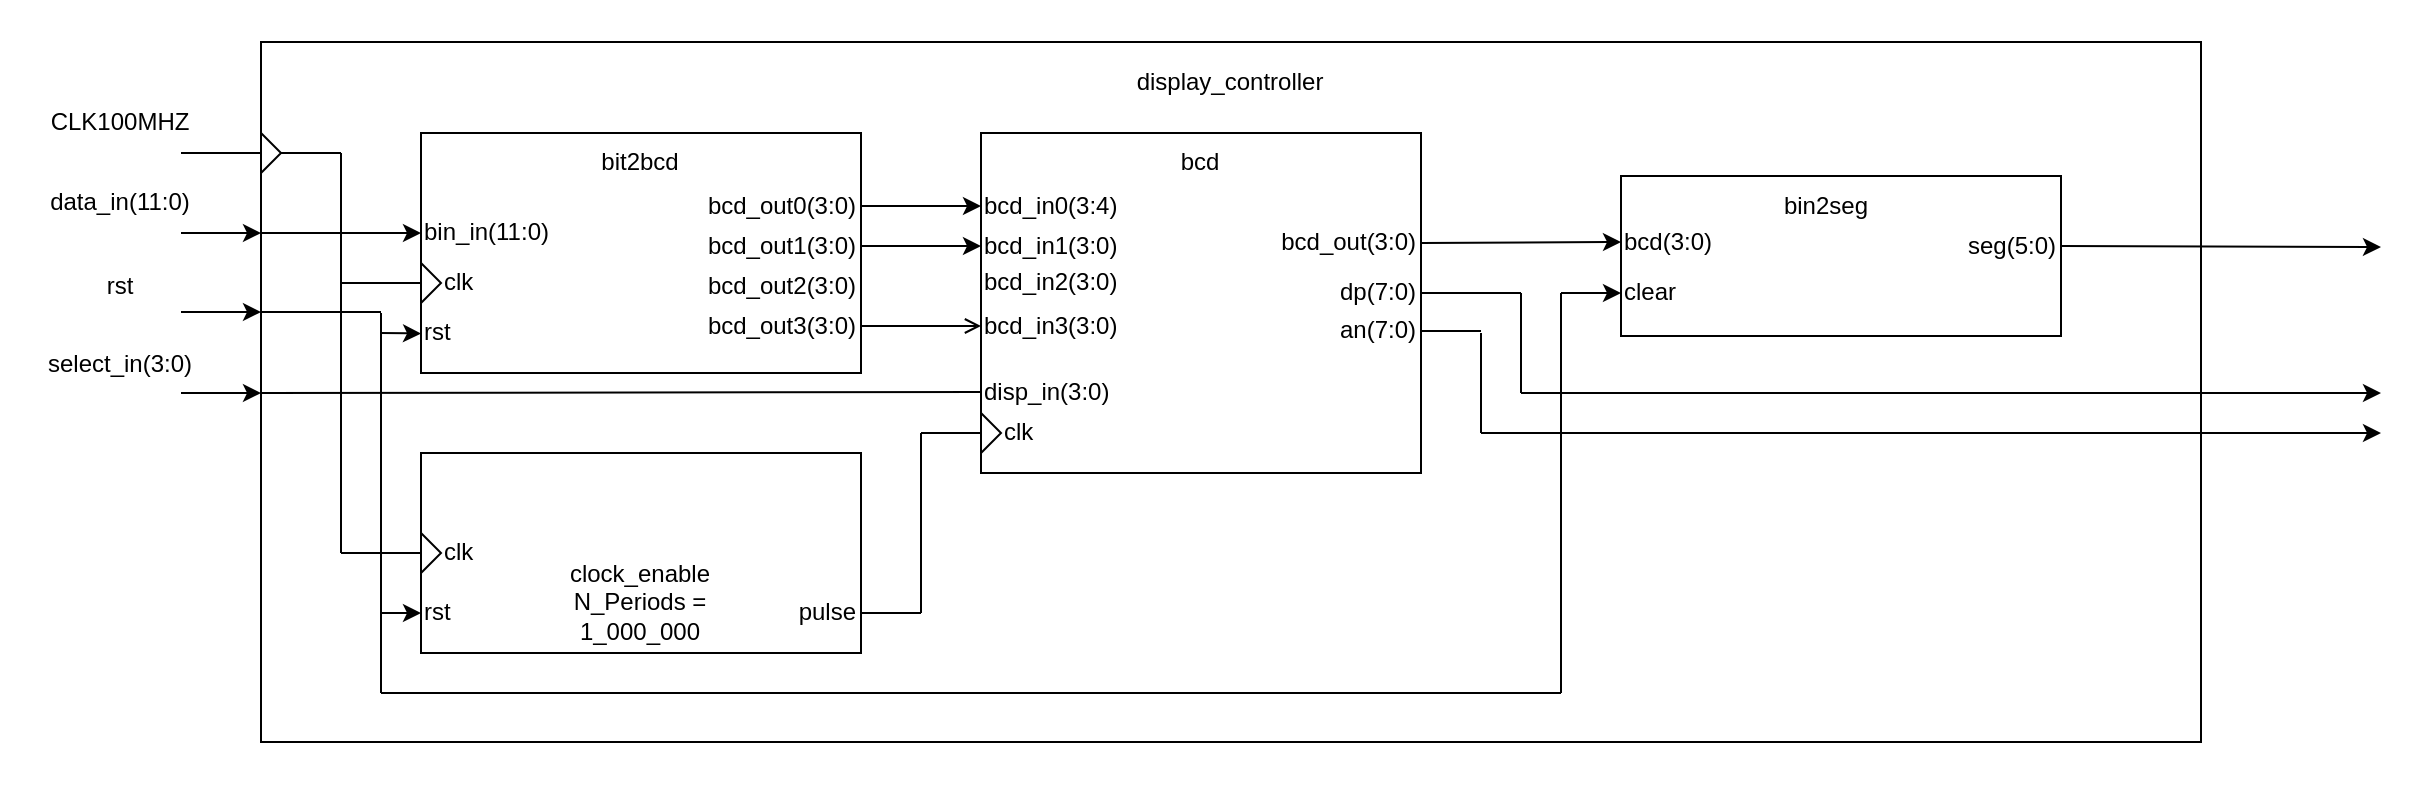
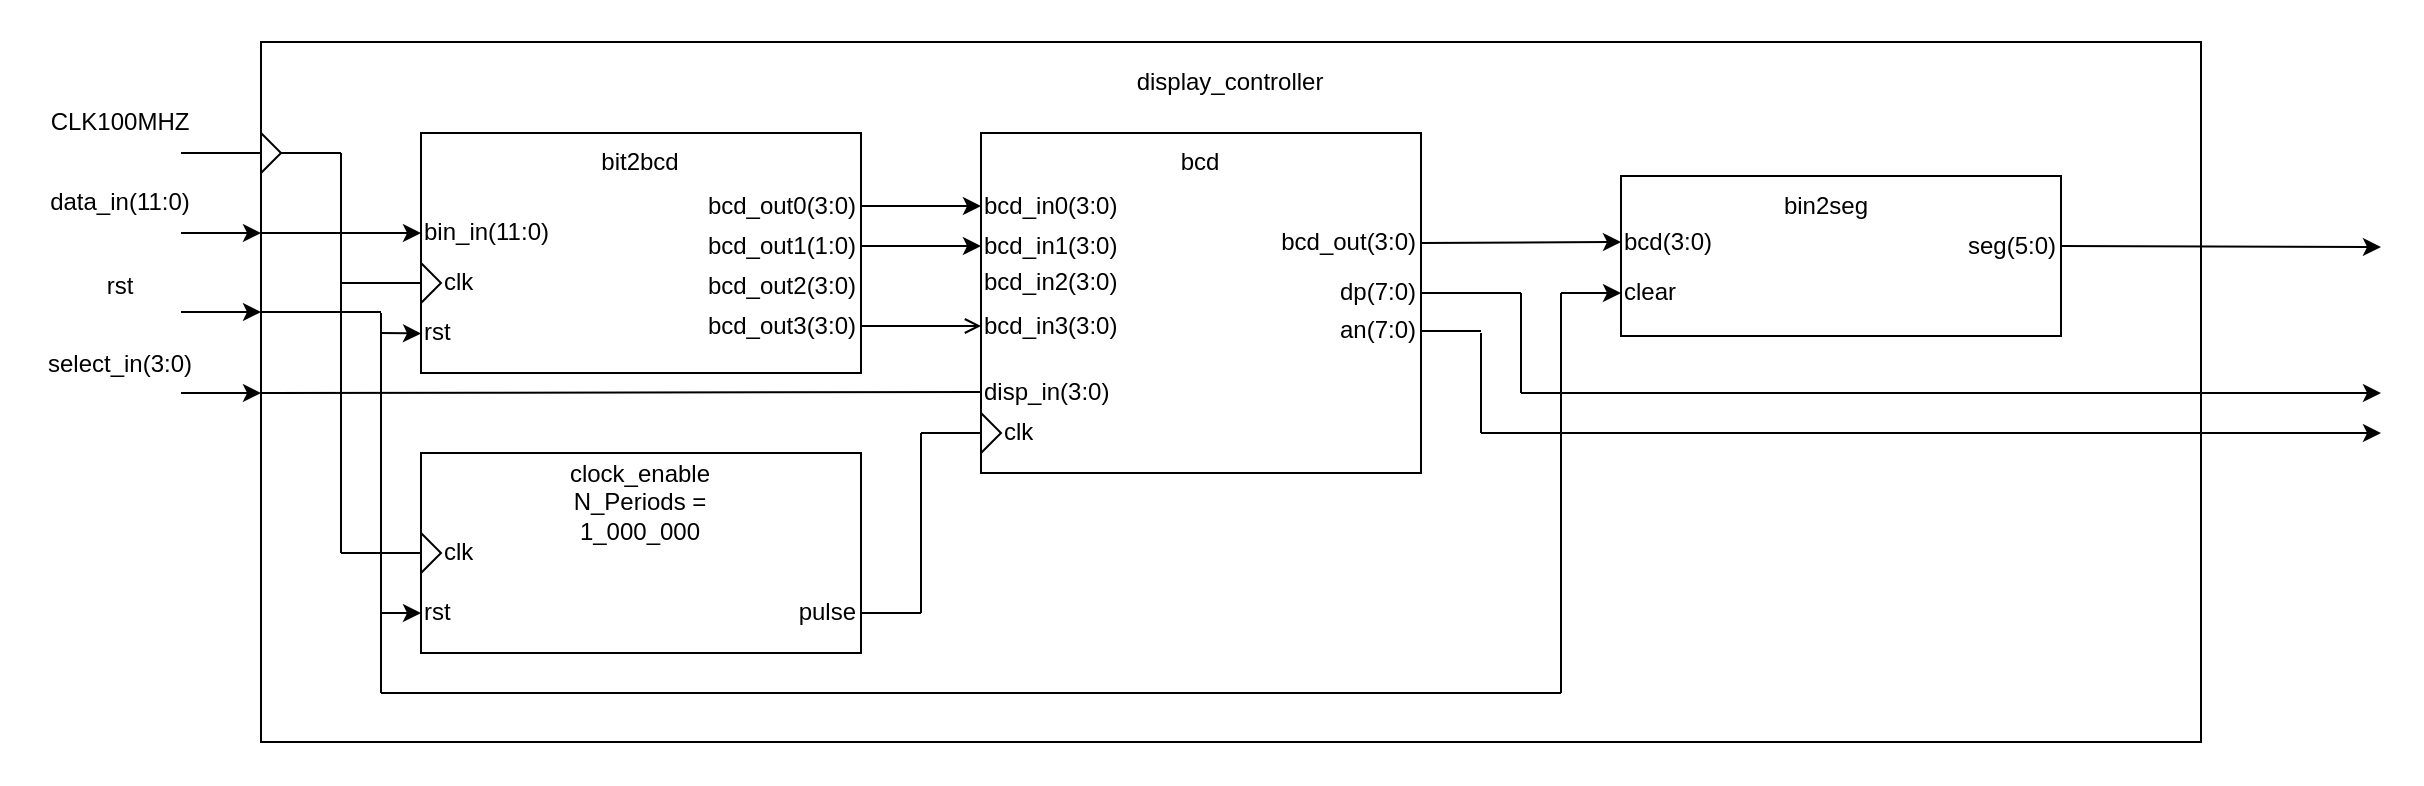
  <mxCell id="0" />
  <mxCell id="1" parent="0" />
  <mxCell id="2" value="" style="rounded=0;whiteSpace=wrap;html=1;" vertex="1" parent="1"><mxGeometry x="130" y="20.5" width="970" height="350" as="geometry" /></mxCell>
  <mxCell id="3" value="" style="endArrow=classic;html=1;rounded=0;" edge="1" parent="1"><mxGeometry width="50" height="50" relative="1" as="geometry"><mxPoint x="90" y="116" as="sourcePoint" /><mxPoint x="130" y="116" as="targetPoint" /><Array as="points"><mxPoint x="100" y="116" /></Array></mxGeometry></mxCell>
  <mxCell id="4" value="" style="endArrow=classic;html=1;rounded=0;" edge="1" parent="1"><mxGeometry width="50" height="50" relative="1" as="geometry"><mxPoint x="90" y="155.52" as="sourcePoint" /><mxPoint x="130" y="155.52" as="targetPoint" /></mxGeometry></mxCell>
  <mxCell id="5" value="" style="endArrow=none;html=1;rounded=0;" edge="1" parent="1"><mxGeometry width="50" height="50" relative="1" as="geometry"><mxPoint x="90" y="76" as="sourcePoint" /><mxPoint x="130" y="76" as="targetPoint" /></mxGeometry></mxCell>
  <mxCell id="6" value="" style="triangle;whiteSpace=wrap;html=1;" vertex="1" parent="1"><mxGeometry x="130" y="66" width="10" height="20" as="geometry" /></mxCell>
  <mxCell id="7" value="CLK100MHZ" style="text;html=1;align=center;verticalAlign=middle;whiteSpace=wrap;rounded=0;" vertex="1" parent="1"><mxGeometry x="30" y="46" width="60" height="30" as="geometry" /></mxCell>
  <mxCell id="8" value="data_in(11:0)" style="text;html=1;align=center;verticalAlign=middle;whiteSpace=wrap;rounded=0;" vertex="1" parent="1"><mxGeometry x="20" y="86" width="80" height="30" as="geometry" /></mxCell>
  <mxCell id="9" value="select_in(3:0)" style="text;html=1;align=center;verticalAlign=middle;whiteSpace=wrap;rounded=0;" vertex="1" parent="1"><mxGeometry x="30" y="167" width="60" height="30" as="geometry" /></mxCell>
  <mxCell id="10" value="" style="endArrow=classic;html=1;rounded=0;" edge="1" parent="1"><mxGeometry width="50" height="50" relative="1" as="geometry"><mxPoint x="90" y="196" as="sourcePoint" /><mxPoint x="130" y="196" as="targetPoint" /></mxGeometry></mxCell>
  <mxCell id="11" value="rst" style="text;html=1;align=center;verticalAlign=middle;whiteSpace=wrap;rounded=0;" vertex="1" parent="1"><mxGeometry x="30" y="127.5" width="60" height="30" as="geometry" /></mxCell>
  <mxCell id="12" value="" style="rounded=0;whiteSpace=wrap;html=1;" vertex="1" parent="1"><mxGeometry x="810" y="87.5" width="220" height="80" as="geometry" /></mxCell>
  <mxCell id="13" value="bin2seg" style="text;html=1;align=center;verticalAlign=middle;whiteSpace=wrap;rounded=0;" vertex="1" parent="1"><mxGeometry x="882.5" y="87.5" width="60" height="30" as="geometry" /></mxCell>
  <mxCell id="14" value="clear" style="text;html=1;align=left;verticalAlign=middle;whiteSpace=wrap;rounded=0;" vertex="1" parent="1"><mxGeometry x="810" y="131" width="60" height="30" as="geometry" /></mxCell>
  <mxCell id="15" value="bcd(3:0)" style="text;html=1;align=left;verticalAlign=middle;whiteSpace=wrap;rounded=0;" vertex="1" parent="1"><mxGeometry x="810" y="104.5" width="60" height="32" as="geometry" /></mxCell>
  <mxCell id="16" value="seg(5:0)" style="text;html=1;align=right;verticalAlign=middle;whiteSpace=wrap;rounded=0;" vertex="1" parent="1"><mxGeometry x="970" y="107.5" width="60" height="30" as="geometry" /></mxCell>
  <mxCell id="17" value="" style="rounded=0;whiteSpace=wrap;html=1;" vertex="1" parent="1"><mxGeometry x="210" y="66" width="220" height="120" as="geometry" /></mxCell>
  <mxCell id="18" value="bit2bcd" style="text;html=1;align=center;verticalAlign=middle;whiteSpace=wrap;rounded=0;" vertex="1" parent="1"><mxGeometry x="290" y="66" width="60" height="30" as="geometry" /></mxCell>
  <mxCell id="19" value="bin_in(11:0)" style="text;html=1;align=left;verticalAlign=middle;whiteSpace=wrap;rounded=0;" vertex="1" parent="1"><mxGeometry x="210" y="97.5" width="60" height="37" as="geometry" /></mxCell>
  <mxCell id="20" value="bcd_out0(3:0)" style="text;html=1;align=right;verticalAlign=middle;whiteSpace=wrap;rounded=0;" vertex="1" parent="1"><mxGeometry x="370" y="87.5" width="60" height="30" as="geometry" /></mxCell>
- <mxCell id="21" value="bcd_out1(3:0)" style="text;html=1;align=right;verticalAlign=middle;whiteSpace=wrap;rounded=0;" vertex="1" parent="1"><mxGeometry x="370" y="107.5" width="60" height="30" as="geometry" /></mxCell>
+ <mxCell id="21" value="bcd_out1(1:0)" style="text;html=1;align=right;verticalAlign=middle;whiteSpace=wrap;rounded=0;" vertex="1" parent="1"><mxGeometry x="370" y="107.5" width="60" height="30" as="geometry" /></mxCell>
  <mxCell id="22" value="bcd_out2(3:0)" style="text;html=1;align=right;verticalAlign=middle;whiteSpace=wrap;rounded=0;" vertex="1" parent="1"><mxGeometry x="370" y="127.5" width="60" height="30" as="geometry" /></mxCell>
  <mxCell id="23" value="bcd_out3(3:0)" style="text;html=1;align=right;verticalAlign=middle;whiteSpace=wrap;rounded=0;" vertex="1" parent="1"><mxGeometry x="370" y="147.5" width="60" height="30" as="geometry" /></mxCell>
  <mxCell id="24" value="" style="triangle;whiteSpace=wrap;html=1;" vertex="1" parent="1"><mxGeometry x="210" y="131" width="10" height="20" as="geometry" /></mxCell>
  <mxCell id="25" value="clk" style="text;html=1;align=left;verticalAlign=middle;whiteSpace=wrap;rounded=0;" vertex="1" parent="1"><mxGeometry x="220" y="126" width="60" height="30" as="geometry" /></mxCell>
  <mxCell id="26" value="rst" style="text;html=1;align=left;verticalAlign=middle;whiteSpace=wrap;rounded=0;" vertex="1" parent="1"><mxGeometry x="210" y="153" width="60" height="26.5" as="geometry" /></mxCell>
  <mxCell id="27" value="" style="rounded=0;whiteSpace=wrap;html=1;" vertex="1" parent="1"><mxGeometry x="490" y="66" width="220" height="170" as="geometry" /></mxCell>
  <mxCell id="28" value="bcd" style="text;html=1;align=center;verticalAlign=middle;whiteSpace=wrap;rounded=0;" vertex="1" parent="1"><mxGeometry x="570" y="66" width="60" height="30" as="geometry" /></mxCell>
  <mxCell id="29" value="clk" style="text;html=1;align=left;verticalAlign=middle;whiteSpace=wrap;rounded=0;" vertex="1" parent="1"><mxGeometry x="500" y="201" width="60" height="30" as="geometry" /></mxCell>
  <mxCell id="30" value="" style="triangle;whiteSpace=wrap;html=1;" vertex="1" parent="1"><mxGeometry x="490" y="206" width="10" height="20" as="geometry" /></mxCell>
- <mxCell id="31" value="bcd_in0(3:4)" style="text;html=1;align=left;verticalAlign=middle;whiteSpace=wrap;rounded=0;" vertex="1" parent="1"><mxGeometry x="490" y="87.5" width="60" height="30" as="geometry" /></mxCell>
+ <mxCell id="31" value="bcd_in0(3:0)" style="text;html=1;align=left;verticalAlign=middle;whiteSpace=wrap;rounded=0;" vertex="1" parent="1"><mxGeometry x="490" y="87.5" width="60" height="30" as="geometry" /></mxCell>
  <mxCell id="32" value="bcd_in1(3:0)" style="text;html=1;align=left;verticalAlign=middle;whiteSpace=wrap;rounded=0;" vertex="1" parent="1"><mxGeometry x="490" y="113.5" width="60" height="18" as="geometry" /></mxCell>
  <mxCell id="33" value="bcd_in2(3:0)" style="text;html=1;align=left;verticalAlign=middle;whiteSpace=wrap;rounded=0;" vertex="1" parent="1"><mxGeometry x="490" y="126" width="60" height="30" as="geometry" /></mxCell>
  <mxCell id="34" value="bcd_in3(3:0)" style="text;html=1;align=left;verticalAlign=middle;whiteSpace=wrap;rounded=0;" vertex="1" parent="1"><mxGeometry x="490" y="147.5" width="60" height="30" as="geometry" /></mxCell>
  <mxCell id="35" value="disp_in(3:0)" style="text;html=1;align=left;verticalAlign=middle;whiteSpace=wrap;rounded=0;" vertex="1" parent="1"><mxGeometry x="490" y="185" width="60" height="21" as="geometry" /></mxCell>
  <mxCell id="36" value="bcd_out(3:0)" style="text;html=1;align=right;verticalAlign=middle;whiteSpace=wrap;rounded=0;" vertex="1" parent="1"><mxGeometry x="650" y="106" width="60" height="30" as="geometry" /></mxCell>
  <mxCell id="37" value="dp(7:0)" style="text;html=1;align=right;verticalAlign=middle;whiteSpace=wrap;rounded=0;" vertex="1" parent="1"><mxGeometry x="650" y="131" width="60" height="30" as="geometry" /></mxCell>
  <mxCell id="38" value="an(7:0)" style="text;html=1;align=right;verticalAlign=middle;whiteSpace=wrap;rounded=0;" vertex="1" parent="1"><mxGeometry x="650" y="149.5" width="60" height="31" as="geometry" /></mxCell>
  <mxCell id="39" value="" style="rounded=0;whiteSpace=wrap;html=1;" vertex="1" parent="1"><mxGeometry x="210" y="226" width="220" height="100" as="geometry" /></mxCell>
- <mxCell id="40" value="clock_enable&lt;div&gt;N_Periods = 1_000_000&lt;/div&gt;" style="text;html=1;align=center;verticalAlign=middle;whiteSpace=wrap;rounded=0;" vertex="1" parent="1"><mxGeometry x="290" y="286" width="60" height="30" as="geometry" /></mxCell>
+ <mxCell id="40" value="clock_enable&lt;div&gt;N_Periods = 1_000_000&lt;/div&gt;" style="text;html=1;align=center;verticalAlign=middle;whiteSpace=wrap;rounded=0;" vertex="1" parent="1"><mxGeometry x="290" y="236" width="60" height="30" as="geometry" /></mxCell>
  <mxCell id="41" value="" style="triangle;whiteSpace=wrap;html=1;" vertex="1" parent="1"><mxGeometry x="210" y="266" width="10" height="20" as="geometry" /></mxCell>
  <mxCell id="42" value="clk" style="text;html=1;align=left;verticalAlign=middle;whiteSpace=wrap;rounded=0;" vertex="1" parent="1"><mxGeometry x="220" y="261" width="60" height="30" as="geometry" /></mxCell>
  <mxCell id="43" value="pulse" style="text;html=1;align=right;verticalAlign=middle;whiteSpace=wrap;rounded=0;" vertex="1" parent="1"><mxGeometry x="370" y="291" width="60" height="30" as="geometry" /></mxCell>
  <mxCell id="44" value="rst" style="text;html=1;align=left;verticalAlign=middle;whiteSpace=wrap;rounded=0;" vertex="1" parent="1"><mxGeometry x="210" y="291" width="60" height="30" as="geometry" /></mxCell>
  <mxCell id="45" value="" style="endArrow=none;html=1;rounded=0;" edge="1" parent="1"><mxGeometry width="50" height="50" relative="1" as="geometry"><mxPoint x="130" y="155.52" as="sourcePoint" /><mxPoint x="190" y="155.52" as="targetPoint" /></mxGeometry></mxCell>
  <mxCell id="46" value="" style="endArrow=none;html=1;rounded=0;" edge="1" parent="1"><mxGeometry width="50" height="50" relative="1" as="geometry"><mxPoint x="190" y="196" as="sourcePoint" /><mxPoint x="190" y="166" as="targetPoint" /></mxGeometry></mxCell>
  <mxCell id="47" value="" style="endArrow=none;html=1;rounded=0;" edge="1" parent="1"><mxGeometry width="50" height="50" relative="1" as="geometry"><mxPoint x="170" y="276" as="sourcePoint" /><mxPoint x="170" y="76" as="targetPoint" /></mxGeometry></mxCell>
  <mxCell id="48" value="" style="endArrow=none;html=1;rounded=0;entryX=0;entryY=0.5;entryDx=0;entryDy=0;" edge="1" parent="1" target="41"><mxGeometry width="50" height="50" relative="1" as="geometry"><mxPoint x="170" y="276" as="sourcePoint" /><mxPoint x="360" y="246" as="targetPoint" /></mxGeometry></mxCell>
  <mxCell id="49" value="" style="endArrow=none;html=1;rounded=0;" edge="1" parent="1"><mxGeometry width="50" height="50" relative="1" as="geometry"><mxPoint x="190" y="306" as="sourcePoint" /><mxPoint x="190" y="196" as="targetPoint" /></mxGeometry></mxCell>
  <mxCell id="50" value="" style="endArrow=classic;html=1;rounded=0;entryX=0;entryY=0.5;entryDx=0;entryDy=0;" edge="1" parent="1" target="44"><mxGeometry width="50" height="50" relative="1" as="geometry"><mxPoint x="190" y="306" as="sourcePoint" /><mxPoint x="190" y="305.76" as="targetPoint" /></mxGeometry></mxCell>
  <mxCell id="51" value="" style="endArrow=classic;html=1;rounded=0;entryX=0;entryY=0.5;entryDx=0;entryDy=0;" edge="1" parent="1" target="26"><mxGeometry width="50" height="50" relative="1" as="geometry"><mxPoint x="190" y="166" as="sourcePoint" /><mxPoint x="270" y="146" as="targetPoint" /></mxGeometry></mxCell>
  <mxCell id="52" value="" style="endArrow=none;html=1;rounded=0;entryX=1;entryY=0.5;entryDx=0;entryDy=0;" edge="1" parent="1" target="6"><mxGeometry width="50" height="50" relative="1" as="geometry"><mxPoint x="170" y="76" as="sourcePoint" /><mxPoint x="270" y="146" as="targetPoint" /></mxGeometry></mxCell>
  <mxCell id="53" value="" style="endArrow=none;html=1;rounded=0;entryX=0;entryY=0.5;entryDx=0;entryDy=0;" edge="1" parent="1" target="24"><mxGeometry width="50" height="50" relative="1" as="geometry"><mxPoint x="170" y="141" as="sourcePoint" /><mxPoint x="270" y="146" as="targetPoint" /></mxGeometry></mxCell>
  <mxCell id="54" value="" style="endArrow=classic;html=1;rounded=0;" edge="1" parent="1" target="19"><mxGeometry width="50" height="50" relative="1" as="geometry"><mxPoint x="130" y="116" as="sourcePoint" /><mxPoint x="270" y="146" as="targetPoint" /></mxGeometry></mxCell>
  <mxCell id="55" value="" style="endArrow=classic;html=1;rounded=0;exitX=1;exitY=0.5;exitDx=0;exitDy=0;entryX=0;entryY=0.5;entryDx=0;entryDy=0;" edge="1" parent="1" source="20" target="31"><mxGeometry width="50" height="50" relative="1" as="geometry"><mxPoint x="370" y="156" as="sourcePoint" /><mxPoint x="420" y="106" as="targetPoint" /></mxGeometry></mxCell>
  <mxCell id="56" value="" style="endArrow=classic;html=1;rounded=0;exitX=1;exitY=0.5;exitDx=0;exitDy=0;entryX=0;entryY=0.5;entryDx=0;entryDy=0;" edge="1" parent="1" source="21" target="32"><mxGeometry width="50" height="50" relative="1" as="geometry"><mxPoint x="370" y="156" as="sourcePoint" /><mxPoint x="420" y="106" as="targetPoint" /></mxGeometry></mxCell>
  <mxCell id="57" value="" style="endArrow=open;html=1;rounded=0;exitX=1;exitY=0.5;exitDx=0;exitDy=0;entryX=0;entryY=0.5;entryDx=0;entryDy=0;" edge="1" parent="1" source="23" target="34"><mxGeometry width="50" height="50" relative="1" as="geometry"><mxPoint x="370" y="156" as="sourcePoint" /><mxPoint x="420" y="106" as="targetPoint" /></mxGeometry></mxCell>
  <mxCell id="58" value="" style="endArrow=none;html=1;rounded=0;entryX=0;entryY=0.5;entryDx=0;entryDy=0;" edge="1" parent="1" target="35"><mxGeometry width="50" height="50" relative="1" as="geometry"><mxPoint x="130" y="196" as="sourcePoint" /><mxPoint x="450" y="197" as="targetPoint" /></mxGeometry></mxCell>
  <mxCell id="59" value="" style="endArrow=none;html=1;rounded=0;" edge="1" parent="1"><mxGeometry width="50" height="50" relative="1" as="geometry"><mxPoint x="190" y="166" as="sourcePoint" /><mxPoint x="190" y="156" as="targetPoint" /></mxGeometry></mxCell>
  <mxCell id="60" value="" style="endArrow=none;html=1;rounded=0;" edge="1" parent="1"><mxGeometry width="50" height="50" relative="1" as="geometry"><mxPoint x="190" y="306" as="sourcePoint" /><mxPoint x="190" y="346" as="targetPoint" /></mxGeometry></mxCell>
  <mxCell id="61" value="" style="endArrow=none;html=1;rounded=0;" edge="1" parent="1"><mxGeometry width="50" height="50" relative="1" as="geometry"><mxPoint x="190" y="346" as="sourcePoint" /><mxPoint x="780" y="346" as="targetPoint" /></mxGeometry></mxCell>
  <mxCell id="62" value="" style="endArrow=none;html=1;rounded=0;" edge="1" parent="1"><mxGeometry width="50" height="50" relative="1" as="geometry"><mxPoint x="780" y="346" as="sourcePoint" /><mxPoint x="780" y="146" as="targetPoint" /></mxGeometry></mxCell>
  <mxCell id="63" value="" style="endArrow=classic;html=1;rounded=0;entryX=0;entryY=0.5;entryDx=0;entryDy=0;" edge="1" parent="1" target="14"><mxGeometry width="50" height="50" relative="1" as="geometry"><mxPoint x="780" y="146" as="sourcePoint" /><mxPoint x="530" y="186" as="targetPoint" /></mxGeometry></mxCell>
  <mxCell id="64" value="" style="endArrow=classic;html=1;rounded=0;exitX=1;exitY=0.5;exitDx=0;exitDy=0;entryX=0;entryY=0.5;entryDx=0;entryDy=0;" edge="1" parent="1" source="36" target="15"><mxGeometry width="50" height="50" relative="1" as="geometry"><mxPoint x="480" y="236" as="sourcePoint" /><mxPoint x="530" y="186" as="targetPoint" /></mxGeometry></mxCell>
  <mxCell id="65" value="" style="endArrow=none;html=1;rounded=0;exitX=1;exitY=0.5;exitDx=0;exitDy=0;" edge="1" parent="1" source="43"><mxGeometry width="50" height="50" relative="1" as="geometry"><mxPoint x="580" y="226" as="sourcePoint" /><mxPoint x="460" y="306" as="targetPoint" /></mxGeometry></mxCell>
  <mxCell id="66" value="" style="endArrow=none;html=1;rounded=0;" edge="1" parent="1"><mxGeometry width="50" height="50" relative="1" as="geometry"><mxPoint x="460" y="306" as="sourcePoint" /><mxPoint x="460" y="216" as="targetPoint" /></mxGeometry></mxCell>
  <mxCell id="67" value="" style="endArrow=none;html=1;rounded=0;entryX=0;entryY=0.5;entryDx=0;entryDy=0;" edge="1" parent="1" target="30"><mxGeometry width="50" height="50" relative="1" as="geometry"><mxPoint x="460" y="216" as="sourcePoint" /><mxPoint x="520" y="186" as="targetPoint" /></mxGeometry></mxCell>
  <mxCell id="68" value="" style="endArrow=classic;html=1;rounded=0;exitX=1;exitY=0.5;exitDx=0;exitDy=0;" edge="1" parent="1" source="16"><mxGeometry width="50" height="50" relative="1" as="geometry"><mxPoint x="890" y="166" as="sourcePoint" /><mxPoint x="1190" y="123" as="targetPoint" /></mxGeometry></mxCell>
  <mxCell id="69" value="" style="endArrow=none;html=1;rounded=0;exitX=1;exitY=0.5;exitDx=0;exitDy=0;" edge="1" parent="1" source="37"><mxGeometry width="50" height="50" relative="1" as="geometry"><mxPoint x="820" y="176" as="sourcePoint" /><mxPoint x="760" y="146" as="targetPoint" /></mxGeometry></mxCell>
  <mxCell id="70" value="" style="endArrow=none;html=1;rounded=0;exitX=1;exitY=0.5;exitDx=0;exitDy=0;" edge="1" parent="1" source="38"><mxGeometry width="50" height="50" relative="1" as="geometry"><mxPoint x="820" y="176" as="sourcePoint" /><mxPoint x="740" y="165" as="targetPoint" /></mxGeometry></mxCell>
  <mxCell id="71" value="" style="endArrow=none;html=1;rounded=0;" edge="1" parent="1"><mxGeometry width="50" height="50" relative="1" as="geometry"><mxPoint x="740" y="166" as="sourcePoint" /><mxPoint x="740" y="216" as="targetPoint" /></mxGeometry></mxCell>
  <mxCell id="72" value="" style="endArrow=classic;html=1;rounded=0;" edge="1" parent="1"><mxGeometry width="50" height="50" relative="1" as="geometry"><mxPoint x="740" y="216" as="sourcePoint" /><mxPoint x="1190" y="216" as="targetPoint" /></mxGeometry></mxCell>
  <mxCell id="73" value="" style="endArrow=classic;html=1;rounded=0;" edge="1" parent="1"><mxGeometry width="50" height="50" relative="1" as="geometry"><mxPoint x="760" y="196" as="sourcePoint" /><mxPoint x="1190" y="196" as="targetPoint" /></mxGeometry></mxCell>
  <mxCell id="74" value="" style="endArrow=none;html=1;rounded=0;" edge="1" parent="1"><mxGeometry width="50" height="50" relative="1" as="geometry"><mxPoint x="760" y="196" as="sourcePoint" /><mxPoint x="760" y="146" as="targetPoint" /></mxGeometry></mxCell>
  <mxCell id="75" value="display_controller" style="text;html=1;align=center;verticalAlign=middle;whiteSpace=wrap;rounded=0;" vertex="1" parent="1"><mxGeometry x="585" y="26" width="60" height="30" as="geometry" /></mxCell>
